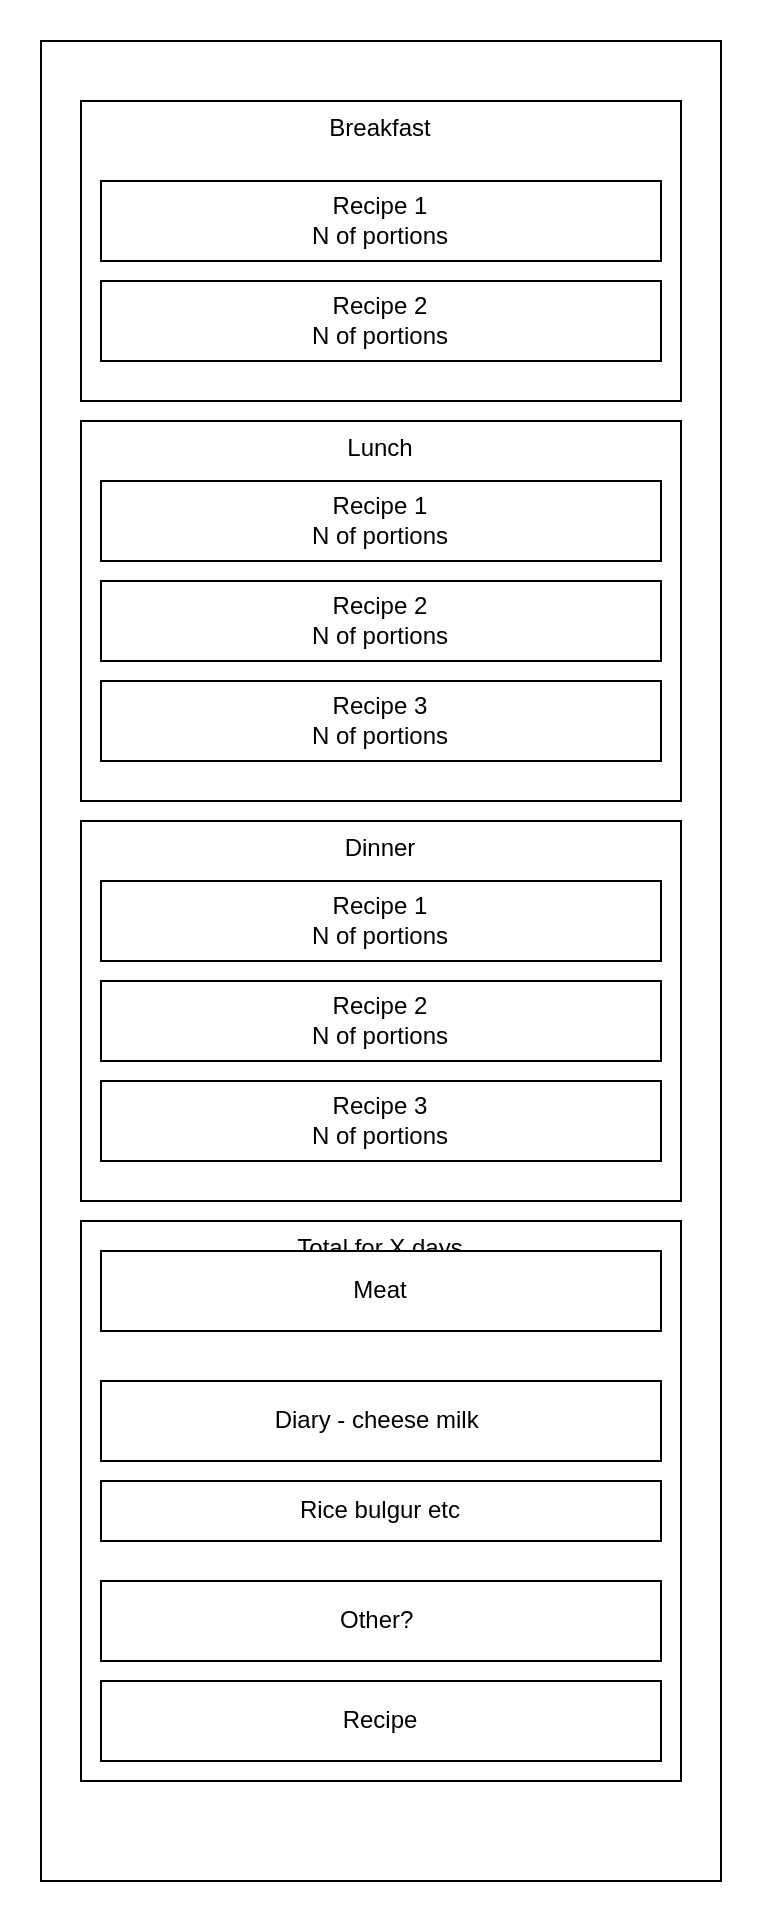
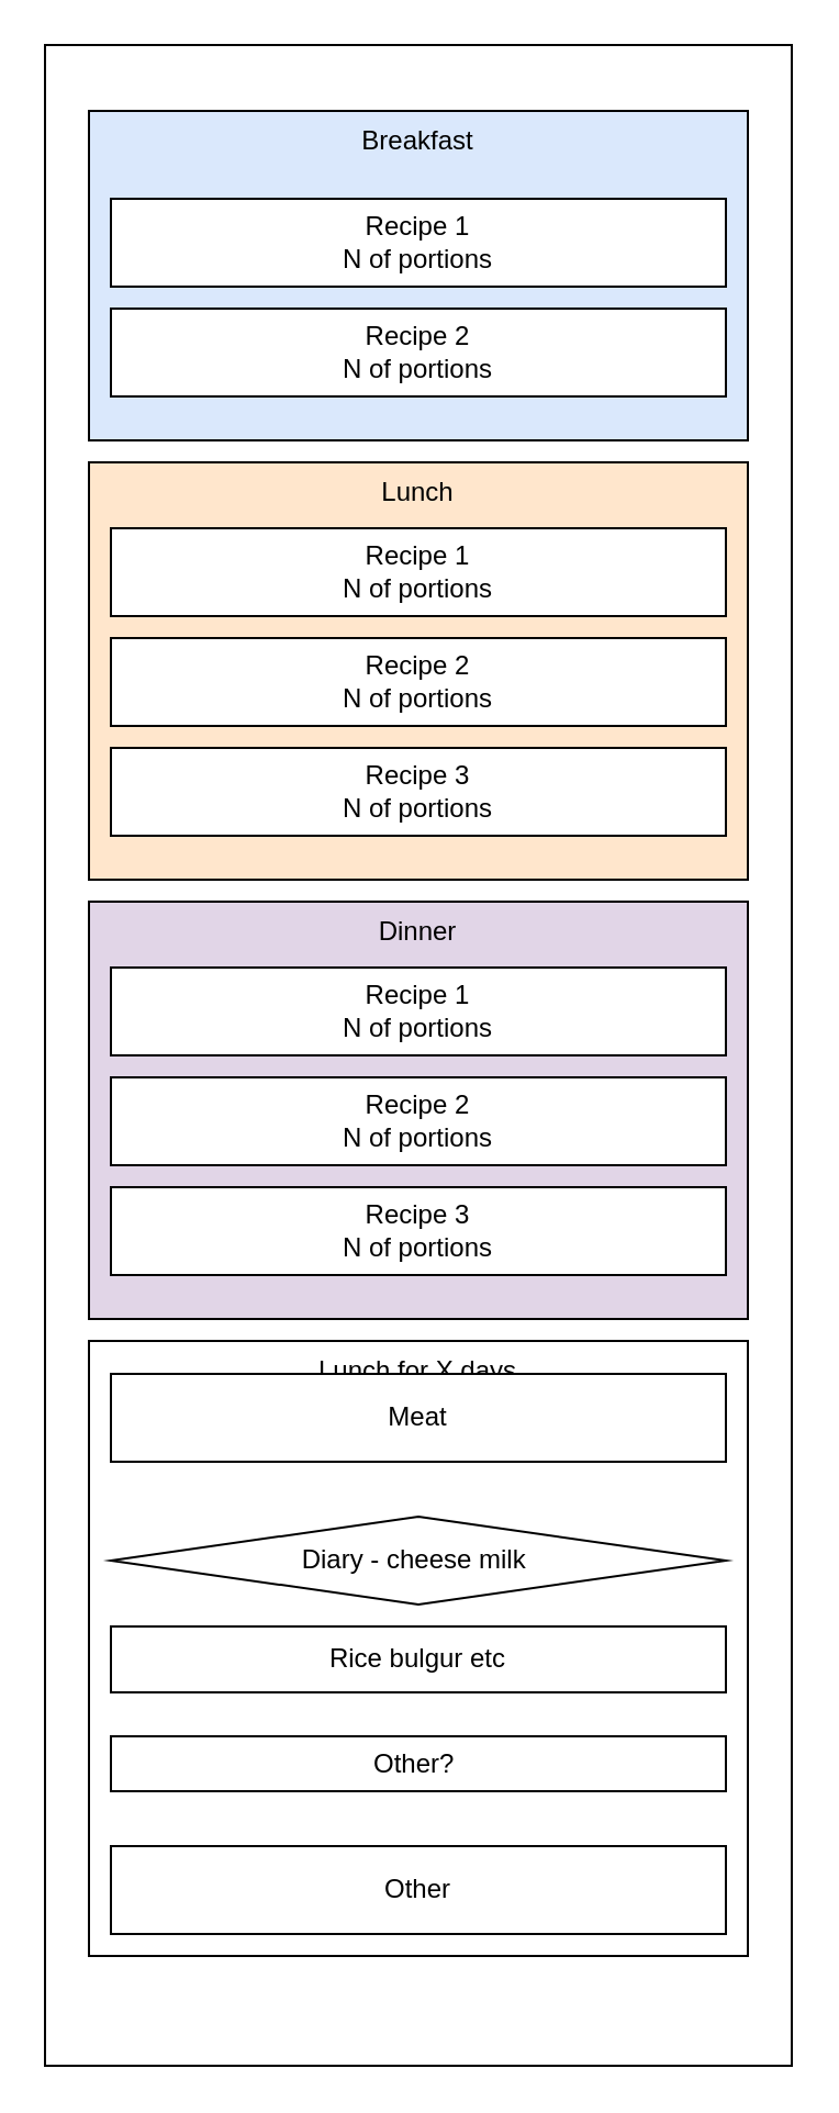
  <mxCell id="0" />
  <mxCell id="1" parent="0" />
  <mxCell id="2" value="" style="whiteSpace=wrap;html=1;" vertex="1" parent="1"><mxGeometry x="20" y="20" width="340" height="920" as="geometry" /></mxCell>
- <mxCell id="3" value="Breakfast" style="rounded=0;whiteSpace=wrap;html=1;verticalAlign=top;" vertex="1" parent="1"><mxGeometry x="40" y="50" width="300" height="150" as="geometry" /></mxCell>
+ <mxCell id="3" value="Breakfast" style="rounded=0;whiteSpace=wrap;html=1;verticalAlign=top;fillColor=#dae8fc;" vertex="1" parent="1"><mxGeometry x="40" y="50" width="300" height="150" as="geometry" /></mxCell>
  <mxCell id="4" value="Recipe 1&lt;br&gt;N of portions" style="rounded=0;whiteSpace=wrap;html=1;" vertex="1" parent="1"><mxGeometry x="50" y="90" width="280" height="40" as="geometry" /></mxCell>
- <mxCell id="5" value="Lunch" style="rounded=0;whiteSpace=wrap;html=1;verticalAlign=top;" vertex="1" parent="1"><mxGeometry x="40" y="210" width="300" height="190" as="geometry" /></mxCell>
+ <mxCell id="5" value="Lunch" style="rounded=0;whiteSpace=wrap;html=1;verticalAlign=top;fillColor=#ffe6cc;" vertex="1" parent="1"><mxGeometry x="40" y="210" width="300" height="190" as="geometry" /></mxCell>
  <mxCell id="6" value="Recipe 2&lt;br&gt;N of portions" style="rounded=0;whiteSpace=wrap;html=1;" vertex="1" parent="1"><mxGeometry x="50" y="140" width="280" height="40" as="geometry" /></mxCell>
  <mxCell id="7" value="Recipe 3&lt;br&gt;N of portions" style="rounded=0;whiteSpace=wrap;html=1;" vertex="1" parent="1"><mxGeometry x="50" y="340" width="280" height="40" as="geometry" /></mxCell>
  <mxCell id="8" value="Recipe 1&lt;br&gt;N of portions" style="rounded=0;whiteSpace=wrap;html=1;" vertex="1" parent="1"><mxGeometry x="50" y="240" width="280" height="40" as="geometry" /></mxCell>
  <mxCell id="9" value="Recipe 2&lt;br&gt;N of portions" style="rounded=0;whiteSpace=wrap;html=1;" vertex="1" parent="1"><mxGeometry x="50" y="290" width="280" height="40" as="geometry" /></mxCell>
- <mxCell id="10" value="Dinner" style="rounded=0;whiteSpace=wrap;html=1;verticalAlign=top;" vertex="1" parent="1"><mxGeometry x="40" y="410" width="300" height="190" as="geometry" /></mxCell>
+ <mxCell id="10" value="Dinner" style="rounded=0;whiteSpace=wrap;html=1;verticalAlign=top;fillColor=#e1d5e7;" vertex="1" parent="1"><mxGeometry x="40" y="410" width="300" height="190" as="geometry" /></mxCell>
  <mxCell id="11" value="Recipe 3&lt;br&gt;N of portions" style="rounded=0;whiteSpace=wrap;html=1;" vertex="1" parent="1"><mxGeometry x="50" y="540" width="280" height="40" as="geometry" /></mxCell>
  <mxCell id="12" value="Recipe 1&lt;br&gt;N of portions" style="rounded=0;whiteSpace=wrap;html=1;" vertex="1" parent="1"><mxGeometry x="50" y="440" width="280" height="40" as="geometry" /></mxCell>
  <mxCell id="13" value="Recipe 2&lt;br&gt;N of portions" style="rounded=0;whiteSpace=wrap;html=1;" vertex="1" parent="1"><mxGeometry x="50" y="490" width="280" height="40" as="geometry" /></mxCell>
- <mxCell id="14" value="Total for X days" style="rounded=0;whiteSpace=wrap;html=1;verticalAlign=top;" vertex="1" parent="1"><mxGeometry x="40" y="610" width="300" height="280" as="geometry" /></mxCell>
+ <mxCell id="14" value="Lunch for X days" style="rounded=0;whiteSpace=wrap;html=1;verticalAlign=top;" vertex="1" parent="1"><mxGeometry x="40" y="610" width="300" height="280" as="geometry" /></mxCell>
  <mxCell id="15" value="Rice bulgur etc" style="rounded=0;whiteSpace=wrap;html=1;" vertex="1" parent="1"><mxGeometry x="50" y="740" width="280" height="30" as="geometry" /></mxCell>
  <mxCell id="16" value="Meat" style="rounded=0;whiteSpace=wrap;html=1;" vertex="1" parent="1"><mxGeometry x="50" y="625" width="280" height="40" as="geometry" /></mxCell>
- <mxCell id="17" value="Diary - cheese milk&amp;nbsp;" style="rounded=0;whiteSpace=wrap;html=1;" vertex="1" parent="1"><mxGeometry x="50" y="690" width="280" height="40" as="geometry" /></mxCell>
- <mxCell id="18" value="Other?&amp;nbsp;" style="rounded=0;whiteSpace=wrap;html=1;" vertex="1" parent="1"><mxGeometry x="50" y="790" width="280" height="40" as="geometry" /></mxCell>
- <mxCell id="19" value="Recipe" style="rounded=0;whiteSpace=wrap;html=1;" vertex="1" parent="1"><mxGeometry x="50" y="840" width="280" height="40" as="geometry" /></mxCell>
+ <mxCell id="17" value="Diary - cheese milk&amp;nbsp;" style="rhombus;whiteSpace=wrap;html=1;" vertex="1" parent="1"><mxGeometry x="50" y="690" width="280" height="40" as="geometry" /></mxCell>
+ <mxCell id="18" value="Other?&amp;nbsp;" style="rounded=0;whiteSpace=wrap;html=1;" vertex="1" parent="1"><mxGeometry x="50" y="790" width="280" height="25" as="geometry" /></mxCell>
+ <mxCell id="19" value="Other" style="rounded=0;whiteSpace=wrap;html=1;" vertex="1" parent="1"><mxGeometry x="50" y="840" width="280" height="40" as="geometry" /></mxCell>
